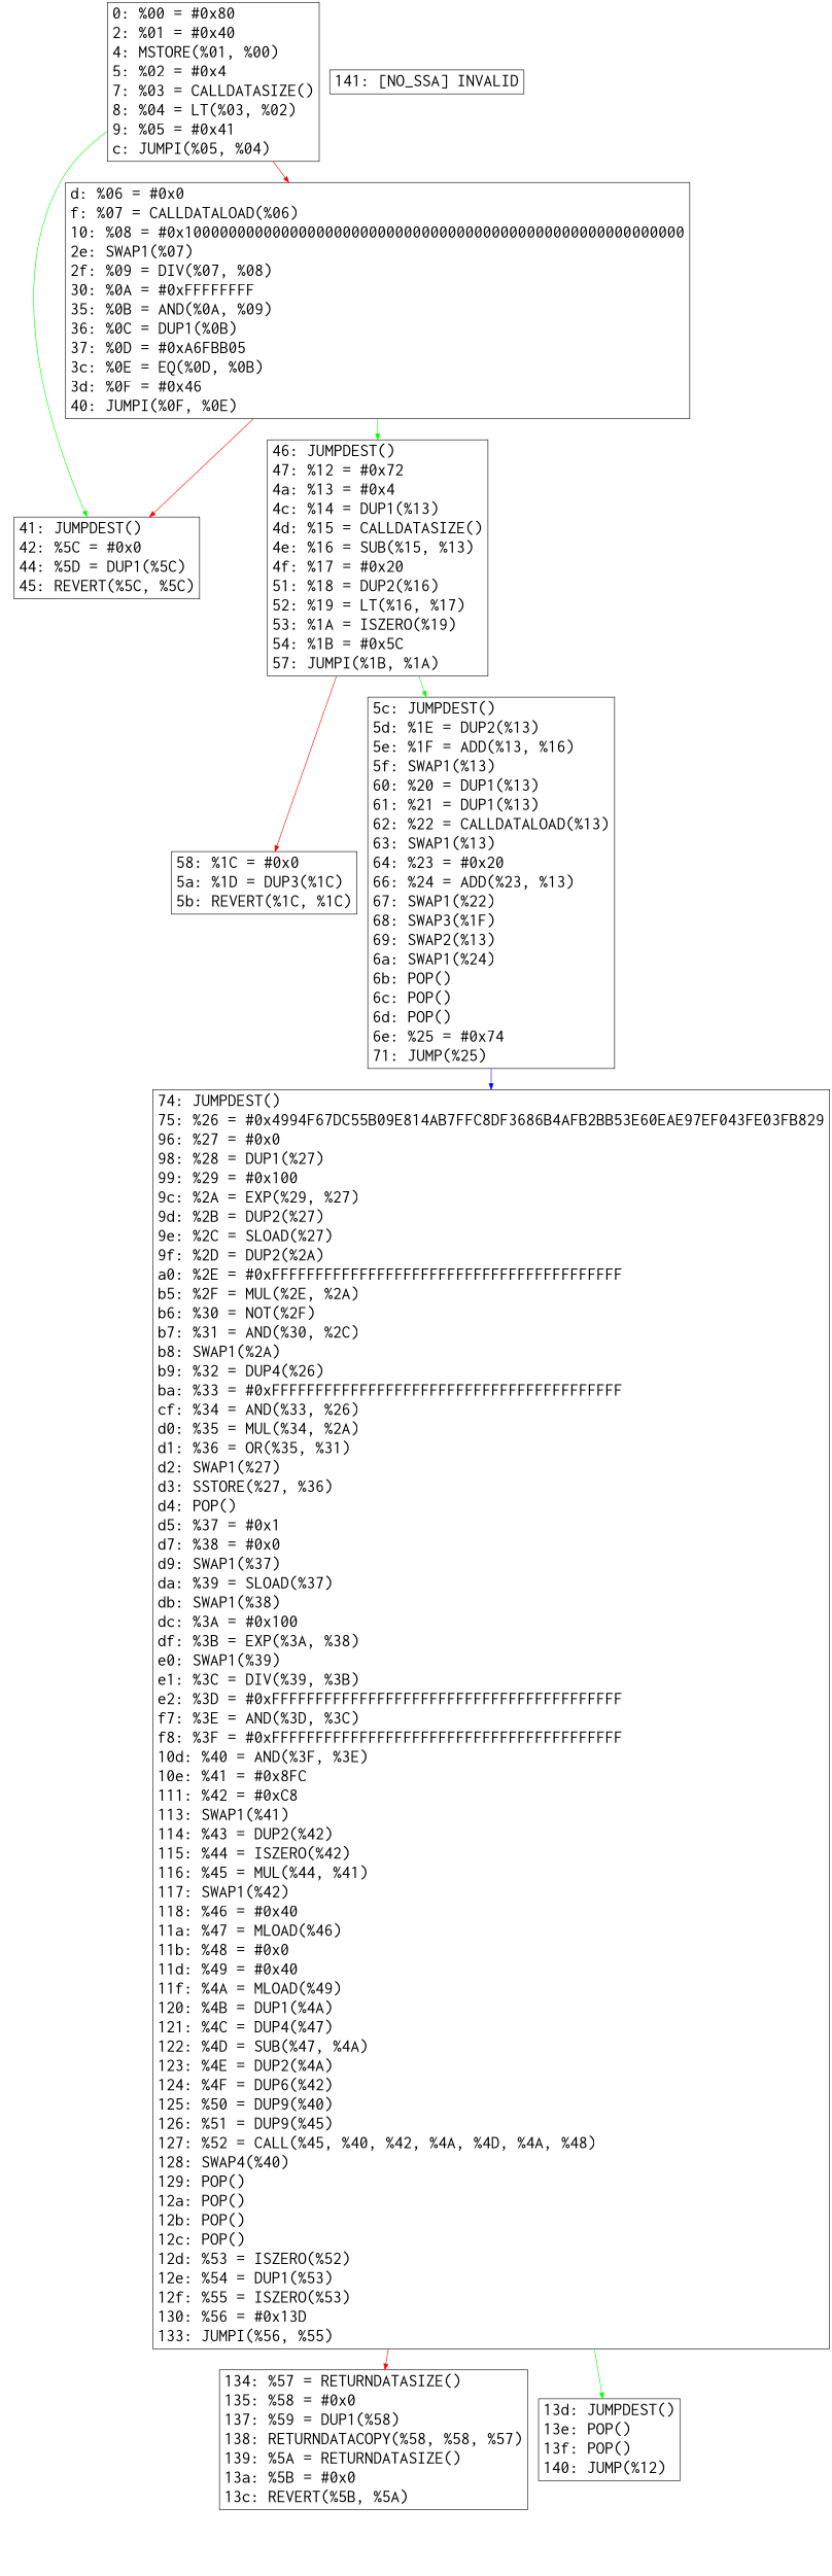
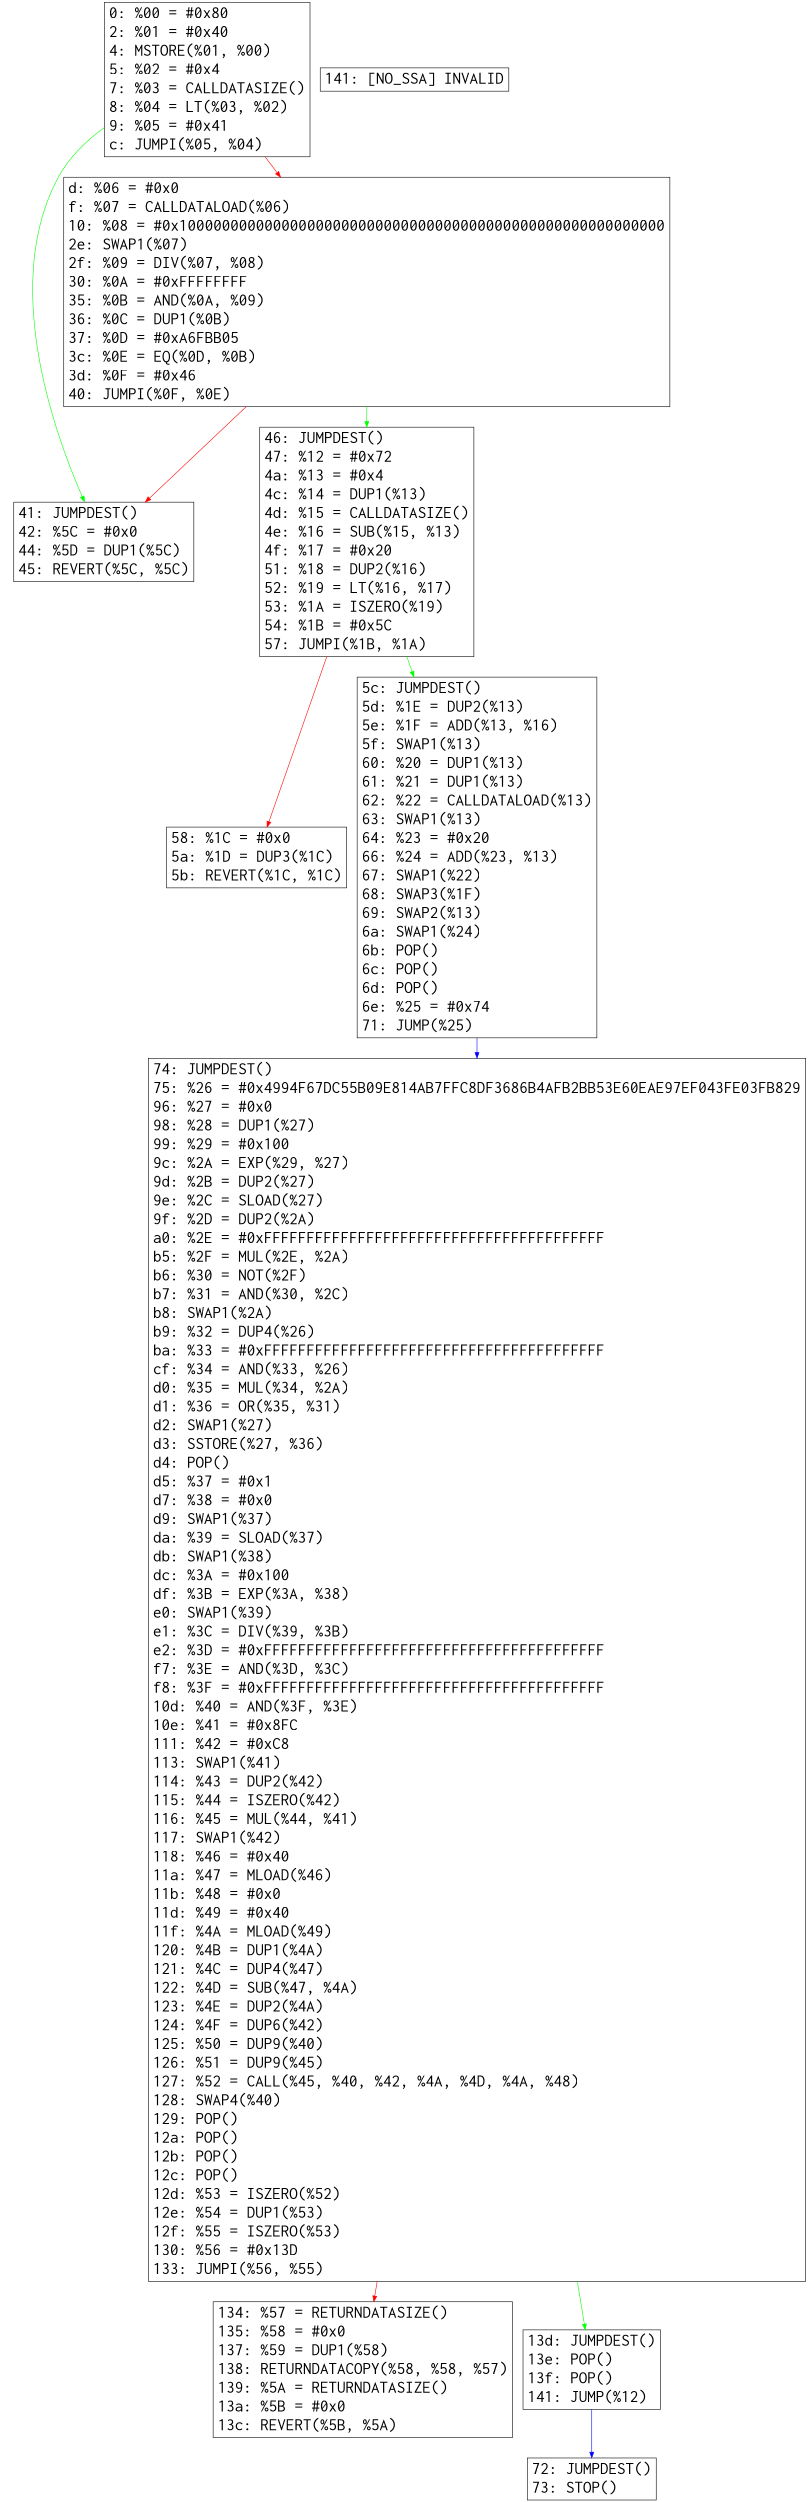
  digraph {
    node [fontname=Courier fontsize=30.0 rank=same shape=box]
    edge [color=red]
    n1 [label="0: %00 = #0x80\l2: %01 = #0x40\l4: MSTORE(%01, %00)\l5: %02 = #0x4\l7: %03 = CALLDATASIZE()\l8: %04 = LT(%03, %02)\l9: %05 = #0x41\lc: JUMPI(%05, %04)\l"]
    n2 [label="d: %06 = #0x0\lf: %07 = CALLDATALOAD(%06)\l10: %08 = #0x100000000000000000000000000000000000000000000000000000000\l2e: SWAP1(%07)\l2f: %09 = DIV(%07, %08)\l30: %0A = #0xFFFFFFFF\l35: %0B = AND(%0A, %09)\l36: %0C = DUP1(%0B)\l37: %0D = #0xA6FBB05\l3c: %0E = EQ(%0D, %0B)\l3d: %0F = #0x46\l40: JUMPI(%0F, %0E)\l"]
    n3 [label="41: JUMPDEST()\l42: %5C = #0x0\l44: %5D = DUP1(%5C)\l45: REVERT(%5C, %5C)\l"]
    n4 [label="46: JUMPDEST()\l47: %12 = #0x72\l4a: %13 = #0x4\l4c: %14 = DUP1(%13)\l4d: %15 = CALLDATASIZE()\l4e: %16 = SUB(%15, %13)\l4f: %17 = #0x20\l51: %18 = DUP2(%16)\l52: %19 = LT(%16, %17)\l53: %1A = ISZERO(%19)\l54: %1B = #0x5C\l57: JUMPI(%1B, %1A)\l"]
    n5 [label="58: %1C = #0x0\l5a: %1D = DUP3(%1C)\l5b: REVERT(%1C, %1C)\l"]
    n6 [label="5c: JUMPDEST()\l5d: %1E = DUP2(%13)\l5e: %1F = ADD(%13, %16)\l5f: SWAP1(%13)\l60: %20 = DUP1(%13)\l61: %21 = DUP1(%13)\l62: %22 = CALLDATALOAD(%13)\l63: SWAP1(%13)\l64: %23 = #0x20\l66: %24 = ADD(%23, %13)\l67: SWAP1(%22)\l68: SWAP3(%1F)\l69: SWAP2(%13)\l6a: SWAP1(%24)\l6b: POP()\l6c: POP()\l6d: POP()\l6e: %25 = #0x74\l71: JUMP(%25)\l"]
+   n7 [label="72: JUMPDEST()\l73: STOP()\l"]
    n8 [label="74: JUMPDEST()\l75: %26 = #0x4994F67DC55B09E814AB7FFC8DF3686B4AFB2BB53E60EAE97EF043FE03FB829\l96: %27 = #0x0\l98: %28 = DUP1(%27)\l99: %29 = #0x100\l9c: %2A = EXP(%29, %27)\l9d: %2B = DUP2(%27)\l9e: %2C = SLOAD(%27)\l9f: %2D = DUP2(%2A)\la0: %2E = #0xFFFFFFFFFFFFFFFFFFFFFFFFFFFFFFFFFFFFFFFF\lb5: %2F = MUL(%2E, %2A)\lb6: %30 = NOT(%2F)\lb7: %31 = AND(%30, %2C)\lb8: SWAP1(%2A)\lb9: %32 = DUP4(%26)\lba: %33 = #0xFFFFFFFFFFFFFFFFFFFFFFFFFFFFFFFFFFFFFFFF\lcf: %34 = AND(%33, %26)\ld0: %35 = MUL(%34, %2A)\ld1: %36 = OR(%35, %31)\ld2: SWAP1(%27)\ld3: SSTORE(%27, %36)\ld4: POP()\ld5: %37 = #0x1\ld7: %38 = #0x0\ld9: SWAP1(%37)\lda: %39 = SLOAD(%37)\ldb: SWAP1(%38)\ldc: %3A = #0x100\ldf: %3B = EXP(%3A, %38)\le0: SWAP1(%39)\le1: %3C = DIV(%39, %3B)\le2: %3D = #0xFFFFFFFFFFFFFFFFFFFFFFFFFFFFFFFFFFFFFFFF\lf7: %3E = AND(%3D, %3C)\lf8: %3F = #0xFFFFFFFFFFFFFFFFFFFFFFFFFFFFFFFFFFFFFFFF\l10d: %40 = AND(%3F, %3E)\l10e: %41 = #0x8FC\l111: %42 = #0xC8\l113: SWAP1(%41)\l114: %43 = DUP2(%42)\l115: %44 = ISZERO(%42)\l116: %45 = MUL(%44, %41)\l117: SWAP1(%42)\l118: %46 = #0x40\l11a: %47 = MLOAD(%46)\l11b: %48 = #0x0\l11d: %49 = #0x40\l11f: %4A = MLOAD(%49)\l120: %4B = DUP1(%4A)\l121: %4C = DUP4(%47)\l122: %4D = SUB(%47, %4A)\l123: %4E = DUP2(%4A)\l124: %4F = DUP6(%42)\l125: %50 = DUP9(%40)\l126: %51 = DUP9(%45)\l127: %52 = CALL(%45, %40, %42, %4A, %4D, %4A, %48)\l128: SWAP4(%40)\l129: POP()\l12a: POP()\l12b: POP()\l12c: POP()\l12d: %53 = ISZERO(%52)\l12e: %54 = DUP1(%53)\l12f: %55 = ISZERO(%53)\l130: %56 = #0x13D\l133: JUMPI(%56, %55)\l"]
    n9 [label="134: %57 = RETURNDATASIZE()\l135: %58 = #0x0\l137: %59 = DUP1(%58)\l138: RETURNDATACOPY(%58, %58, %57)\l139: %5A = RETURNDATASIZE()\l13a: %5B = #0x0\l13c: REVERT(%5B, %5A)\l"]
-   n10 [label="13d: JUMPDEST()\l13e: POP()\l13f: POP()\l140: JUMP(%12)\l"]
+   n10 [label="13d: JUMPDEST()\l13e: POP()\l13f: POP()\l141: JUMP(%12)\l"]
    n11 [label="141: [NO_SSA] INVALID\l"]
    subgraph sub_1 {
      n1
      n2
      n3
      n4
      n5
      n6
+     n7
      n8
      n9
      n10
      n11
    }
    n1 -> n2
    n1 -> n3 [color=green]
    n2 -> n3
    n2 -> n4 [color=green]
    n4 -> n5
    n4 -> n6 [color=green]
    n6 -> n8 [color=blue]
    n8 -> n9
    n8 -> n10 [color=green]
+   n10 -> n7 [color=blue]
  }
